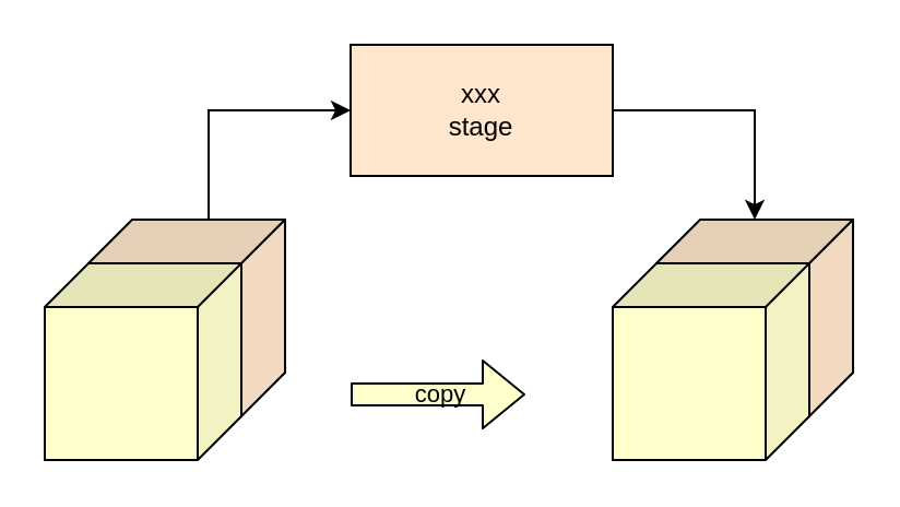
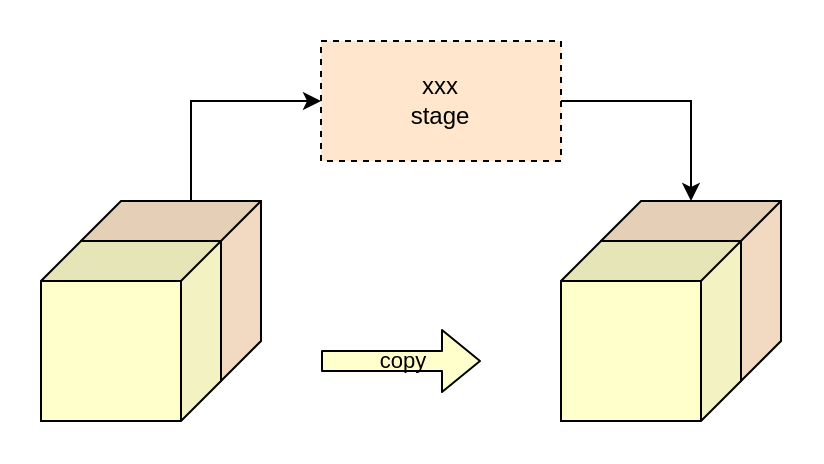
  <mxCell id="0" />
  <mxCell id="1" parent="0" />
  <mxCell id="2" value="" style="shape=cube;whiteSpace=wrap;html=1;boundedLbl=1;backgroundOutline=1;darkOpacity=0.05;darkOpacity2=0.1;direction=south;size=20;fillColor=#FFE6CC;" vertex="1" parent="1"><mxGeometry x="300" y="100" width="90" height="90" as="geometry" /></mxCell>
  <mxCell id="3" value="" style="edgeStyle=orthogonalEdgeStyle;rounded=0;orthogonalLoop=1;jettySize=auto;html=1;entryX=0;entryY=0.5;entryDx=0;entryDy=0;exitX=0;exitY=0;exitDx=0;exitDy=35;exitPerimeter=0;" edge="1" parent="1" source="4" target="8"><mxGeometry relative="1" as="geometry" /></mxCell>
  <mxCell id="4" value="" style="shape=cube;whiteSpace=wrap;html=1;boundedLbl=1;backgroundOutline=1;darkOpacity=0.05;darkOpacity2=0.1;direction=south;size=20;fillColor=#FFE6CC;" vertex="1" parent="1"><mxGeometry x="40" y="100" width="90" height="90" as="geometry" /></mxCell>
  <mxCell id="5" value="" style="shape=cube;whiteSpace=wrap;html=1;boundedLbl=1;backgroundOutline=1;darkOpacity=0.05;darkOpacity2=0.1;direction=south;size=20;fillColor=#FFFFCC;" vertex="1" parent="1"><mxGeometry x="20" y="120" width="90" height="90" as="geometry" /></mxCell>
  <mxCell id="6" value="" style="shape=cube;whiteSpace=wrap;html=1;boundedLbl=1;backgroundOutline=1;darkOpacity=0.05;darkOpacity2=0.1;direction=south;size=20;fillColor=#FFFFCC;" vertex="1" parent="1"><mxGeometry x="280" y="120" width="90" height="90" as="geometry" /></mxCell>
  <mxCell id="7" value="" style="edgeStyle=orthogonalEdgeStyle;rounded=0;orthogonalLoop=1;jettySize=auto;html=1;" edge="1" parent="1" source="8" target="2"><mxGeometry relative="1" as="geometry" /></mxCell>
- <mxCell id="8" value="xxx&lt;br&gt;stage" style="whiteSpace=wrap;html=1;fillColor=#FFE6CC;" vertex="1" parent="1"><mxGeometry x="160" y="20" width="120" height="60" as="geometry" /></mxCell>
+ <mxCell id="8" value="xxx&lt;br&gt;stage" style="whiteSpace=wrap;html=1;fillColor=#FFE6CC;dashed=1;" vertex="1" parent="1"><mxGeometry x="160" y="20" width="120" height="60" as="geometry" /></mxCell>
  <mxCell id="9" value="" style="shape=flexArrow;endArrow=classic;html=1;fillColor=#FFFFCC;" edge="1" parent="1"><mxGeometry width="50" height="50" relative="1" as="geometry"><mxPoint x="160" y="180" as="sourcePoint" /><mxPoint x="240" y="180" as="targetPoint" /></mxGeometry></mxCell>
  <mxCell id="10" value="&lt;span style=&quot;&quot;&gt;copy&lt;/span&gt;" style="edgeLabel;html=1;align=center;verticalAlign=middle;resizable=0;points=[];fillColor=#FFFFCC;labelBackgroundColor=none;" vertex="1" connectable="0" parent="9"><mxGeometry x="0.538" y="1" relative="1" as="geometry"><mxPoint x="-22" as="offset" /></mxGeometry></mxCell>
